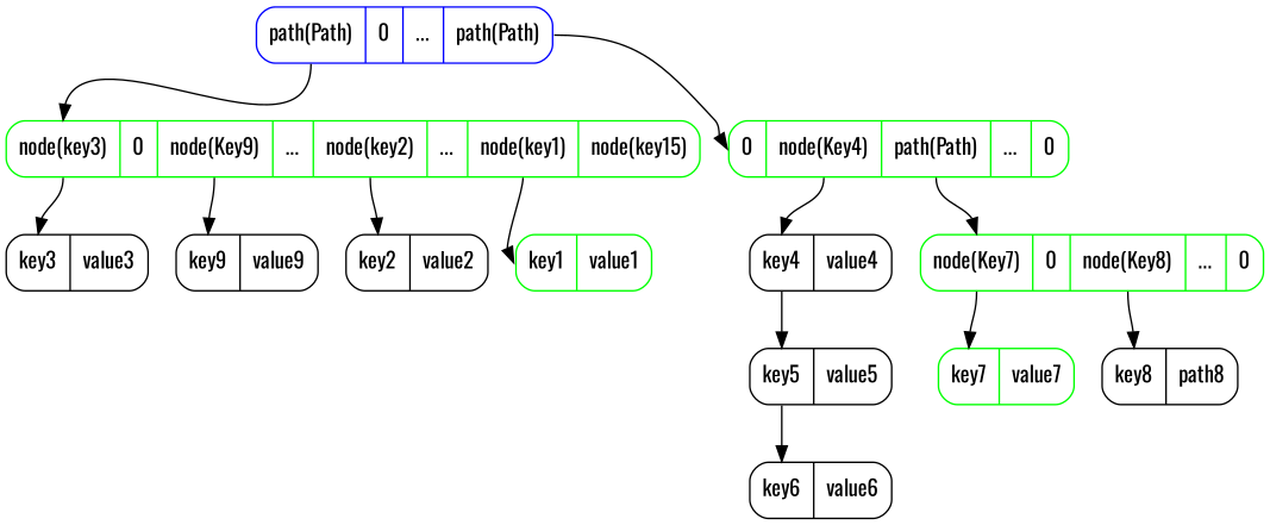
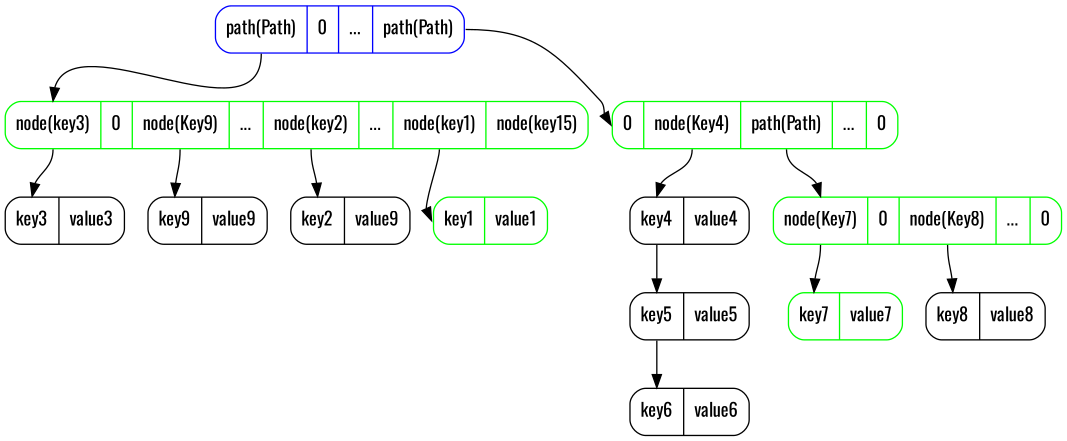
  digraph {
    fontname=Oswald
    node [fontname=Oswald shape=Mrecord]
    edge [fontname=Oswald headport=f0 tailport=f0]
    n1 [color=blue label="<f0> path(Path)|<f1> 0|<f2> ...|<f3> path(Path)"]
    n2 [color=green label="<f0> 0|<f1> node(Key4)|<f2> path(Path)|<f3> ...|<f4> 0"]
    n3 [color=green label="<f0> node(key3)|<f1> 0|<f2> node(Key9)|<f3> ...|<f4> node(key2) |<f5>...|<f6>node(key1)|<f7> node(key15)"]
    n4 [color=green label="<f0> node(Key7)|<f1> 0|<f2> node(Key8)|<f3> ...|<f4> 0"]
    n5 [label="<f0> key4|<f1> value4"]
    n6 [color=green label="<f0> key1|<f1> value1"]
-   n7 [label="<f0> key2|<f1> value2"]
+   n7 [label="<f0> key2|<f1> value9"]
    n8 [label="<f0> key3|<f1> value3"]
    n9 [label="<f0> key9|<f1> value9"]
    n10 [color=green label="<f0> key7|<f1> value7"]
-   n11 [label="<f0> key8|<f1> path8"]
+   n11 [label="<f0> key8|<f1> value8"]
    n12 [label="<f0> key5|<f1> value5"]
    n13 [label="<f0> key6|<f1> value6"]
    n1 -> n2 [tailport=f3]
    n1 -> n3
    n2 -> n4 [tailport=f2]
    n2 -> n5 [tailport=f1]
    n3 -> n6 [tailport=f6]
    n3 -> n7 [tailport=f4]
    n3 -> n8
    n3 -> n9 [tailport=f2]
    n4 -> n10
    n4 -> n11 [tailport=f2]
    n5 -> n12
    n12 -> n13
  }
